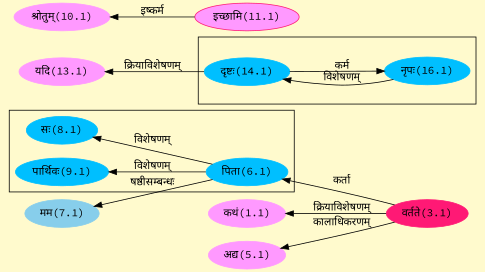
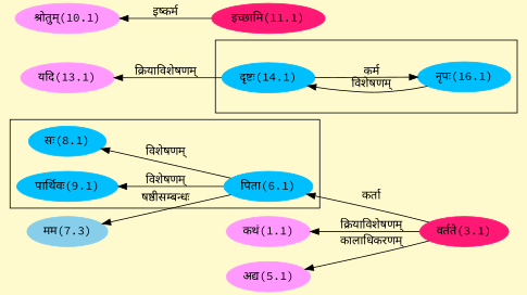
  digraph {
    bgcolor=lemonchiffon1
    compound=true
    fontname="Source Code Pro"
    rankdir=LR
    node [color="#00BFFF" fontname="Source Code Pro" style=filled]
    edge [dir=back fontname="Source Code Pro"]
    n1 [label="सः(8.1)"]
    n2 [label="पिता(6.1)"]
    n3 [label="पार्थिवः(9.1)"]
    n4 [label="दृष्टः(14.1)"]
    n5 [label="नृपः(16.1)"]
    n6 [color="#FF1975" label="वर्तते(3.1)"]
    n7 [color="#FF99FF" label="कथं(1.1)"]
    n8 [color="#FF99FF" label="अद्य(5.1)"]
-   n9 [color="#87CEEB" label="मम(7.1)"]
+   n9 [color="#87CEEB" label="मम(7.3)"]
    n10 [color="#FF99FF" label="श्रोतुम्(10.1)"]
-   n11 [color="#FF1975" label="इच्छामि(11.1)" fillcolor="#FF99FF"]
+   n11 [color="#FF1975" label="इच्छामि(11.1)"]
    n12 [color="#FF99FF" label="यदि(13.1)"]
    subgraph cluster_1 {
      n1
      n2
      n3
    }
    subgraph cluster_2 {
      n4
      n5
    }
    n1 -> n2 [label="विशेषणम्"]
    n2 -> n6 [label="कर्ता"]
    n3 -> n2 [label="विशेषणम्"]
    n4 -> n5 [label="विशेषणम्"]
    n5 -> n4 [label="कर्म"]
    n7 -> n6 [label="क्रियाविशेषणम्"]
    n8 -> n6 [label="कालाधिकरणम्"]
    n9 -> n2 [label="षष्ठीसम्बन्धः"]
    n10 -> n11 [label="इष्कर्म"]
    n12 -> n4 [label="क्रियाविशेषणम्"]
  }
